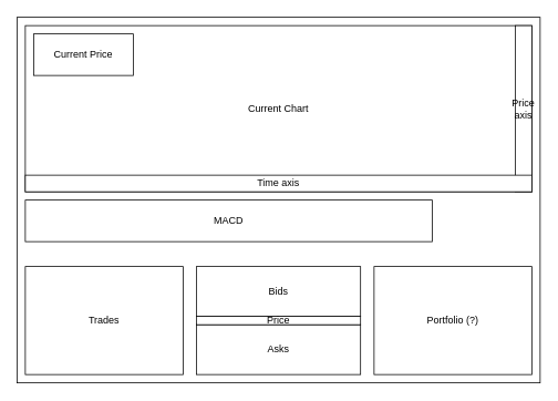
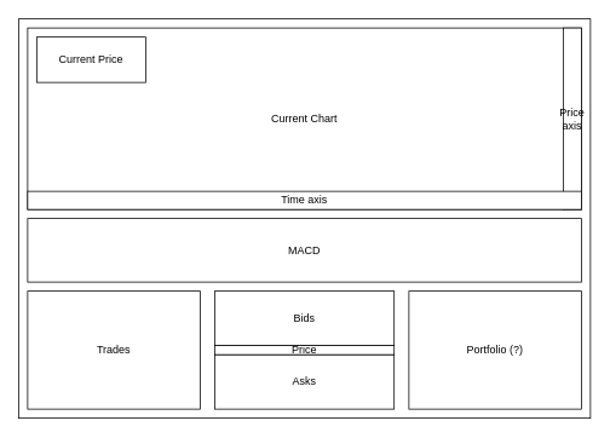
  <mxCell id="0" />
  <mxCell id="1" parent="0" />
  <mxCell id="2" value="" style="rounded=0;whiteSpace=wrap;html=1;" vertex="1" parent="1"><mxGeometry x="20" y="20" width="630" height="440" as="geometry" /></mxCell>
  <mxCell id="3" value="Current Chart" style="rounded=0;whiteSpace=wrap;html=1;" vertex="1" parent="1"><mxGeometry x="30" y="30" width="610" height="200" as="geometry" /></mxCell>
  <mxCell id="4" value="Asks" style="rounded=0;whiteSpace=wrap;html=1;" vertex="1" parent="1"><mxGeometry x="236.25" y="390" width="197.5" height="60" as="geometry" /></mxCell>
- <mxCell id="5" value="MACD" style="rounded=0;whiteSpace=wrap;html=1;" vertex="1" parent="1"><mxGeometry x="30" y="240" width="490" height="50" as="geometry" /></mxCell>
+ <mxCell id="5" value="MACD" style="rounded=0;whiteSpace=wrap;html=1;" vertex="1" parent="1"><mxGeometry x="30" y="240" width="610" height="70" as="geometry" /></mxCell>
  <mxCell id="6" value="Trades" style="rounded=0;whiteSpace=wrap;html=1;" vertex="1" parent="1"><mxGeometry x="30" y="320" width="190" height="130" as="geometry" /></mxCell>
  <mxCell id="7" value="Current Price" style="rounded=0;whiteSpace=wrap;html=1;" vertex="1" parent="1"><mxGeometry x="40" y="40" width="120" height="50" as="geometry" /></mxCell>
  <mxCell id="8" value="Price axis" style="rounded=0;whiteSpace=wrap;html=1;" vertex="1" parent="1"><mxGeometry x="620" y="30" width="20" height="200" as="geometry" /></mxCell>
  <mxCell id="9" value="Time axis" style="rounded=0;whiteSpace=wrap;html=1;" vertex="1" parent="1"><mxGeometry x="30" y="210" width="610" height="20" as="geometry" /></mxCell>
  <mxCell id="10" value="Bids" style="rounded=0;whiteSpace=wrap;html=1;" vertex="1" parent="1"><mxGeometry x="236.25" y="320" width="197.5" height="60" as="geometry" /></mxCell>
  <mxCell id="11" value="Price" style="rounded=0;whiteSpace=wrap;html=1;" vertex="1" parent="1"><mxGeometry x="236.25" y="380" width="197.5" height="10" as="geometry" /></mxCell>
  <mxCell id="12" value="Portfolio (?)" style="rounded=0;whiteSpace=wrap;html=1;" vertex="1" parent="1"><mxGeometry x="450" y="320" width="190" height="130" as="geometry" /></mxCell>
